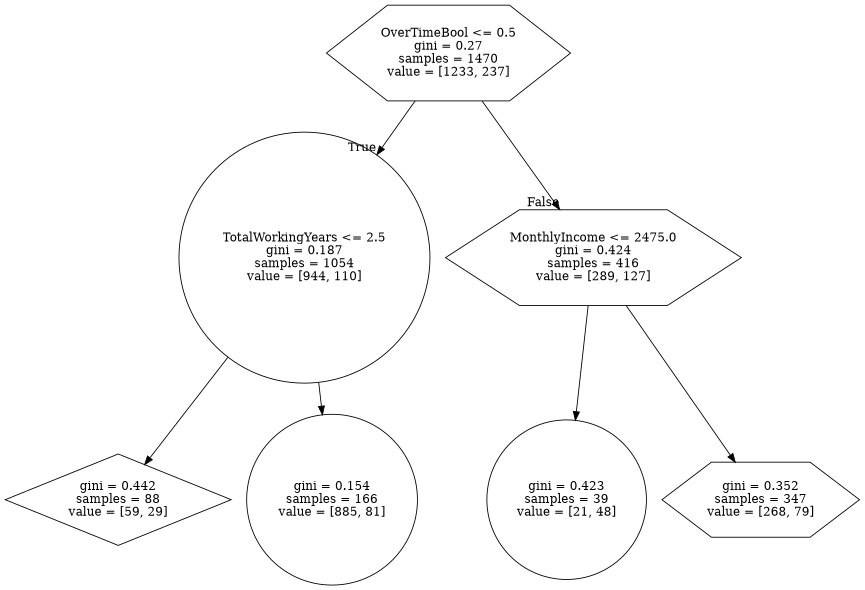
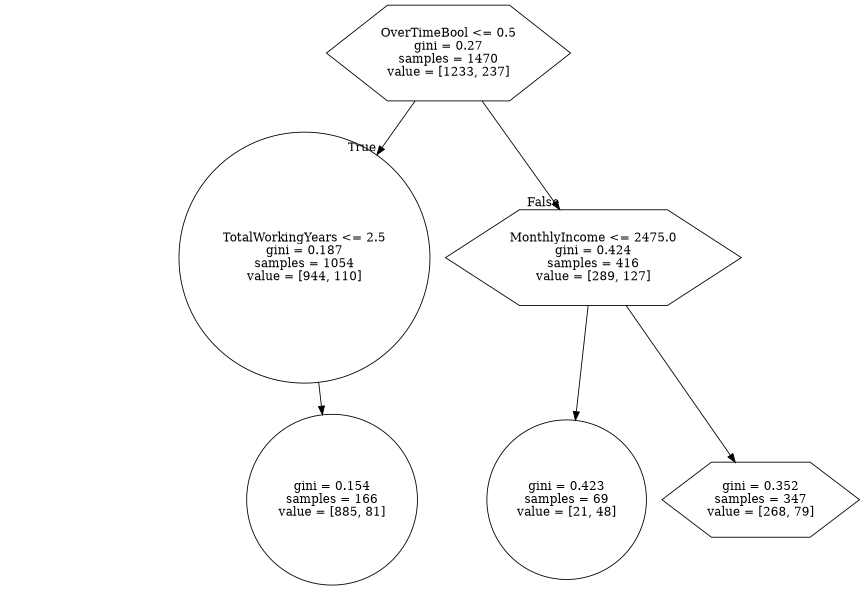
  digraph {
    node [shape=hexagon]
    n1 [label="OverTimeBool <= 0.5\ngini = 0.27\nsamples = 1470\nvalue = [1233, 237]"]
    n2 [label="TotalWorkingYears <= 2.5\ngini = 0.187\nsamples = 1054\nvalue = [944, 110]" shape=circle]
    n3 [label="MonthlyIncome <= 2475.0\ngini = 0.424\nsamples = 416\nvalue = [289, 127]"]
-   n4 [label="gini = 0.442\nsamples = 88\nvalue = [59, 29]" shape=diamond]
    n5 [label="gini = 0.154\nsamples = 166\nvalue = [885, 81]" shape=circle]
-   n6 [label="gini = 0.423\nsamples = 39\nvalue = [21, 48]" shape=circle]
+   n6 [label="gini = 0.423\nsamples = 69\nvalue = [21, 48]" shape=circle]
    n7 [label="gini = 0.352\nsamples = 347\nvalue = [268, 79]"]
    n1 -> n2 [headlabel=True labelangle=45 labeldistance=2.5]
    n1 -> n3 [headlabel=False labelangle=-45 labeldistance=2.5]
-   n2 -> n4
    n2 -> n5
    n3 -> n6
    n3 -> n7
  }
